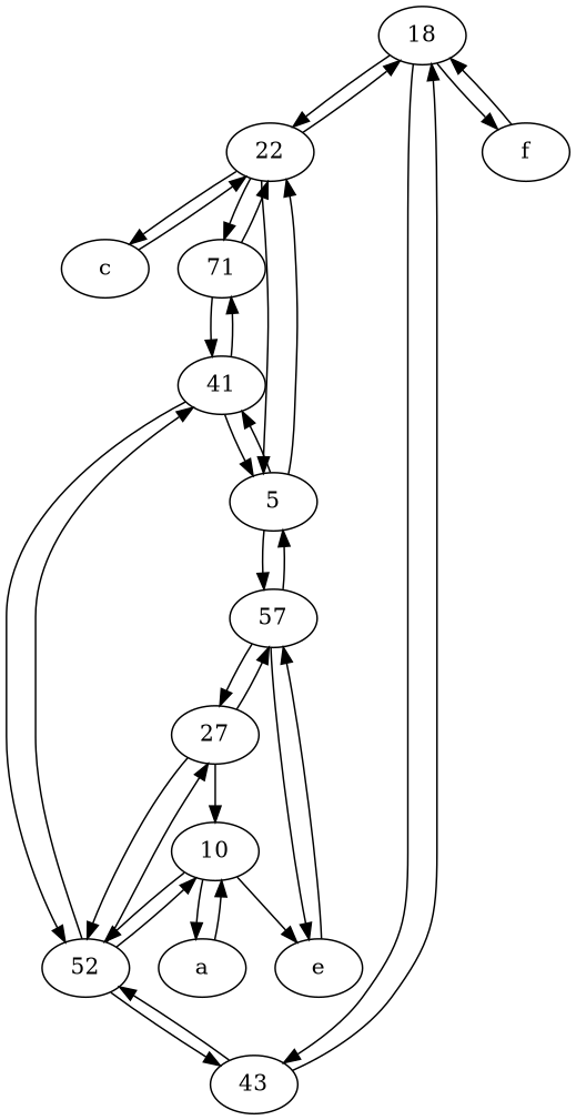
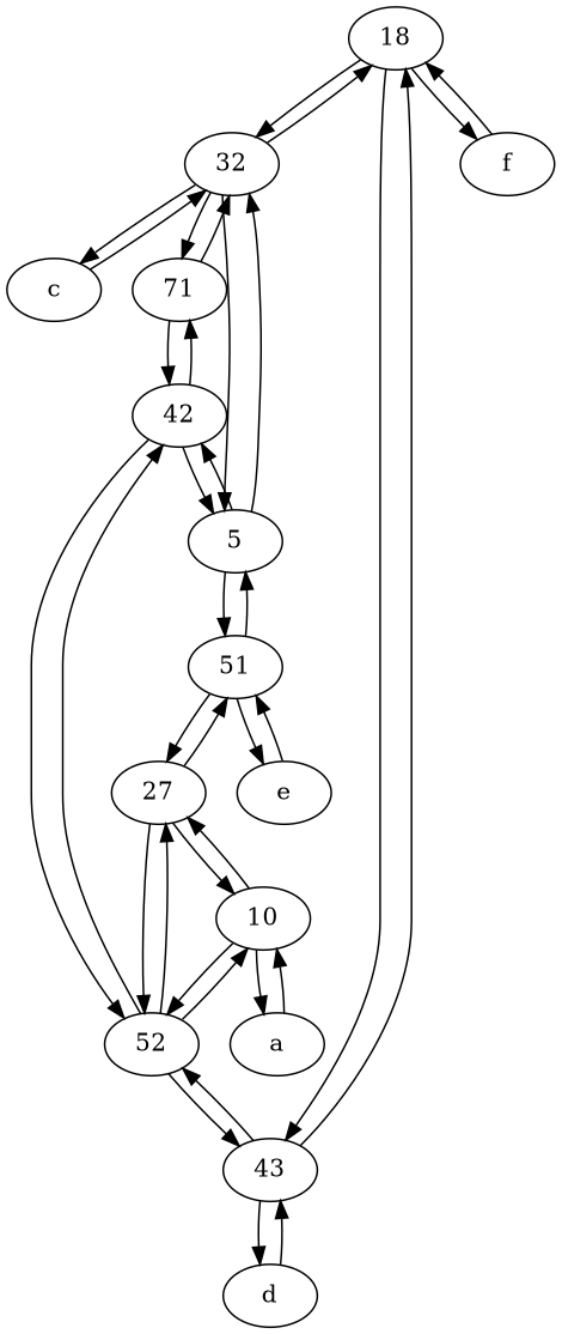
  digraph {
    n1 [label=18]
-   32 [label=22]
+   32
    5
    c
    n5 [label=71]
    43
    f
-   42 [label=41]
-   57
+   42
+   57 [label=51]
+   d
    52
    27
    e
    10
    a
    n1 -> 32
    n1 -> 43
    n1 -> f
    32 -> n1
    32 -> 5
    32 -> c
    32 -> n5
    5 -> 32
    5 -> 42
    5 -> 57
    c -> 32
    n5 -> 32
    n5 -> 42
    43 -> n1
+   43 -> d
    43 -> 52
    f -> n1
    42 -> 5
    42 -> n5
    42 -> 52
    57 -> 5
    57 -> 27
    57 -> e
+   d -> 43
    52 -> 43
    52 -> 42
    52 -> 27
    52 -> 10
    27 -> 57
    27 -> 52
    27 -> 10
    e -> 57
    10 -> 52
-   10 -> e
+   10 -> 27
    10 -> a
    a -> 10
  }
